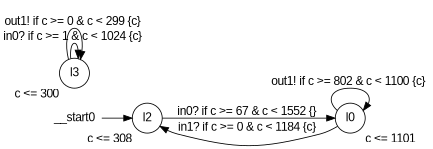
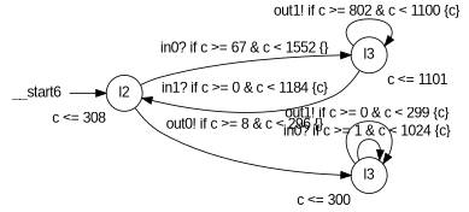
  digraph {
    fontname="Liberation Sans"
    rankdir=LR
    node [fontname="Liberation Sans" shape=circle margin=0]
    edge [fontname="Liberation Sans"]
-   __start0 [shape=none margin=""]
+   __start0 [shape=none label=__start6 margin=""]
    n2 [label=l2 xlabel="c <= 308"]
-   n3 [label=l0 xlabel="c <= 1101"]
+   n3 [label=l3 xlabel="c <= 1101"]
    n4 [label=l3 xlabel="c <= 300"]
    __start0 -> n2
    n2 -> n3 [label="in0? if c >= 67 & c < 1552 {} "]
+   n2 -> n4 [label="out0! if c >= 8 & c < 296 {} "]
    n3 -> n2 [label="in1? if c >= 0 & c < 1184 {c} "]
    n3 -> n3 [label="out1! if c >= 802 & c < 1100 {c} "]
    n4 -> n4 [label="in0? if c >= 1 & c < 1024 {c} "]
    n4 -> n4 [label="out1! if c >= 0 & c < 299 {c} "]
  }
